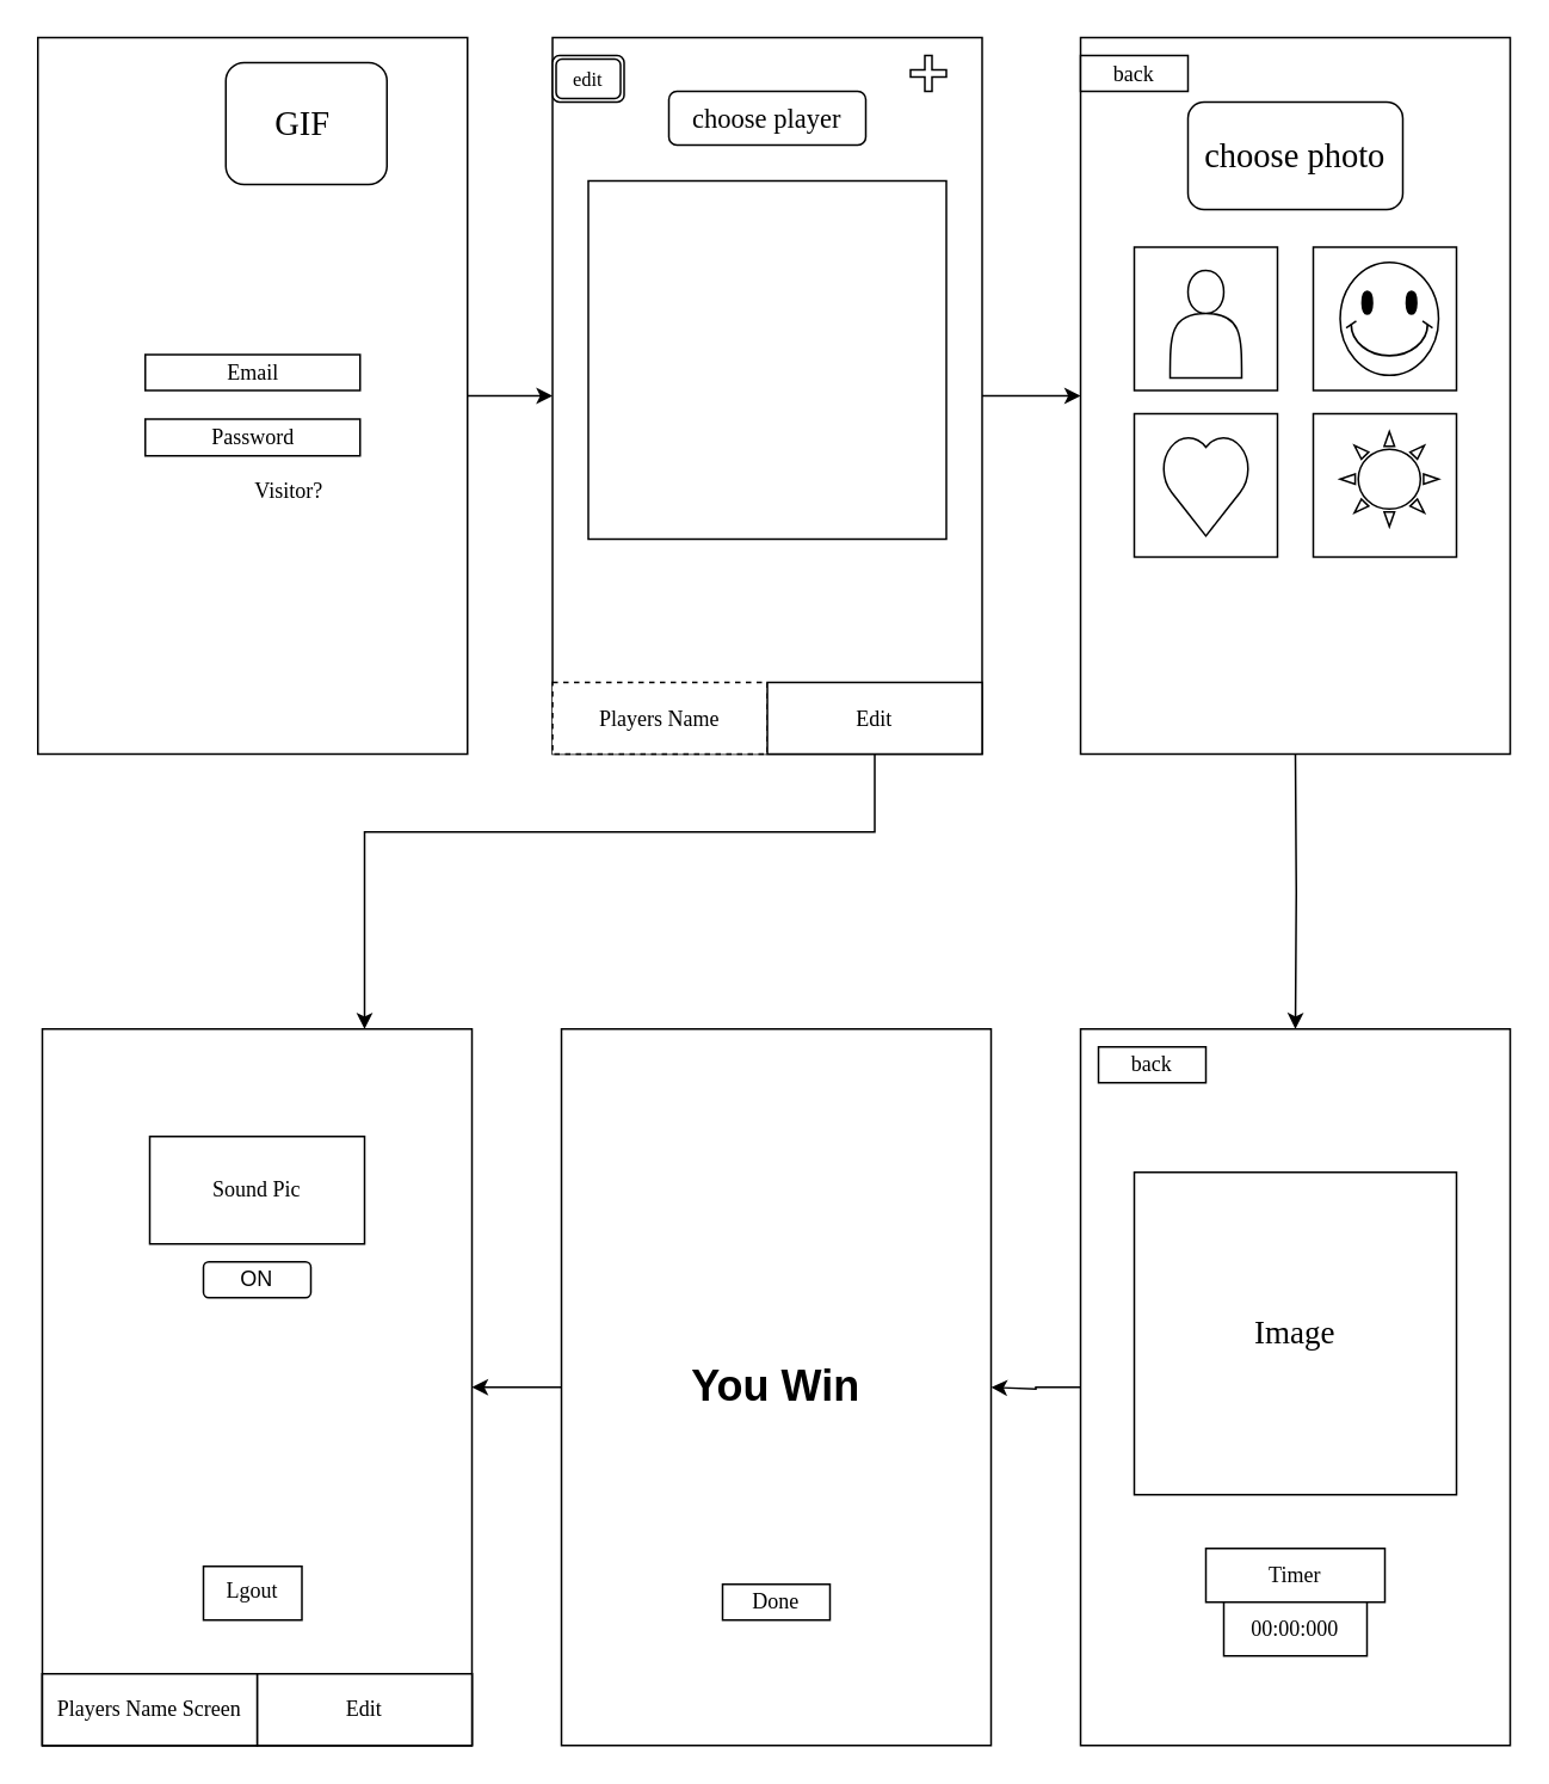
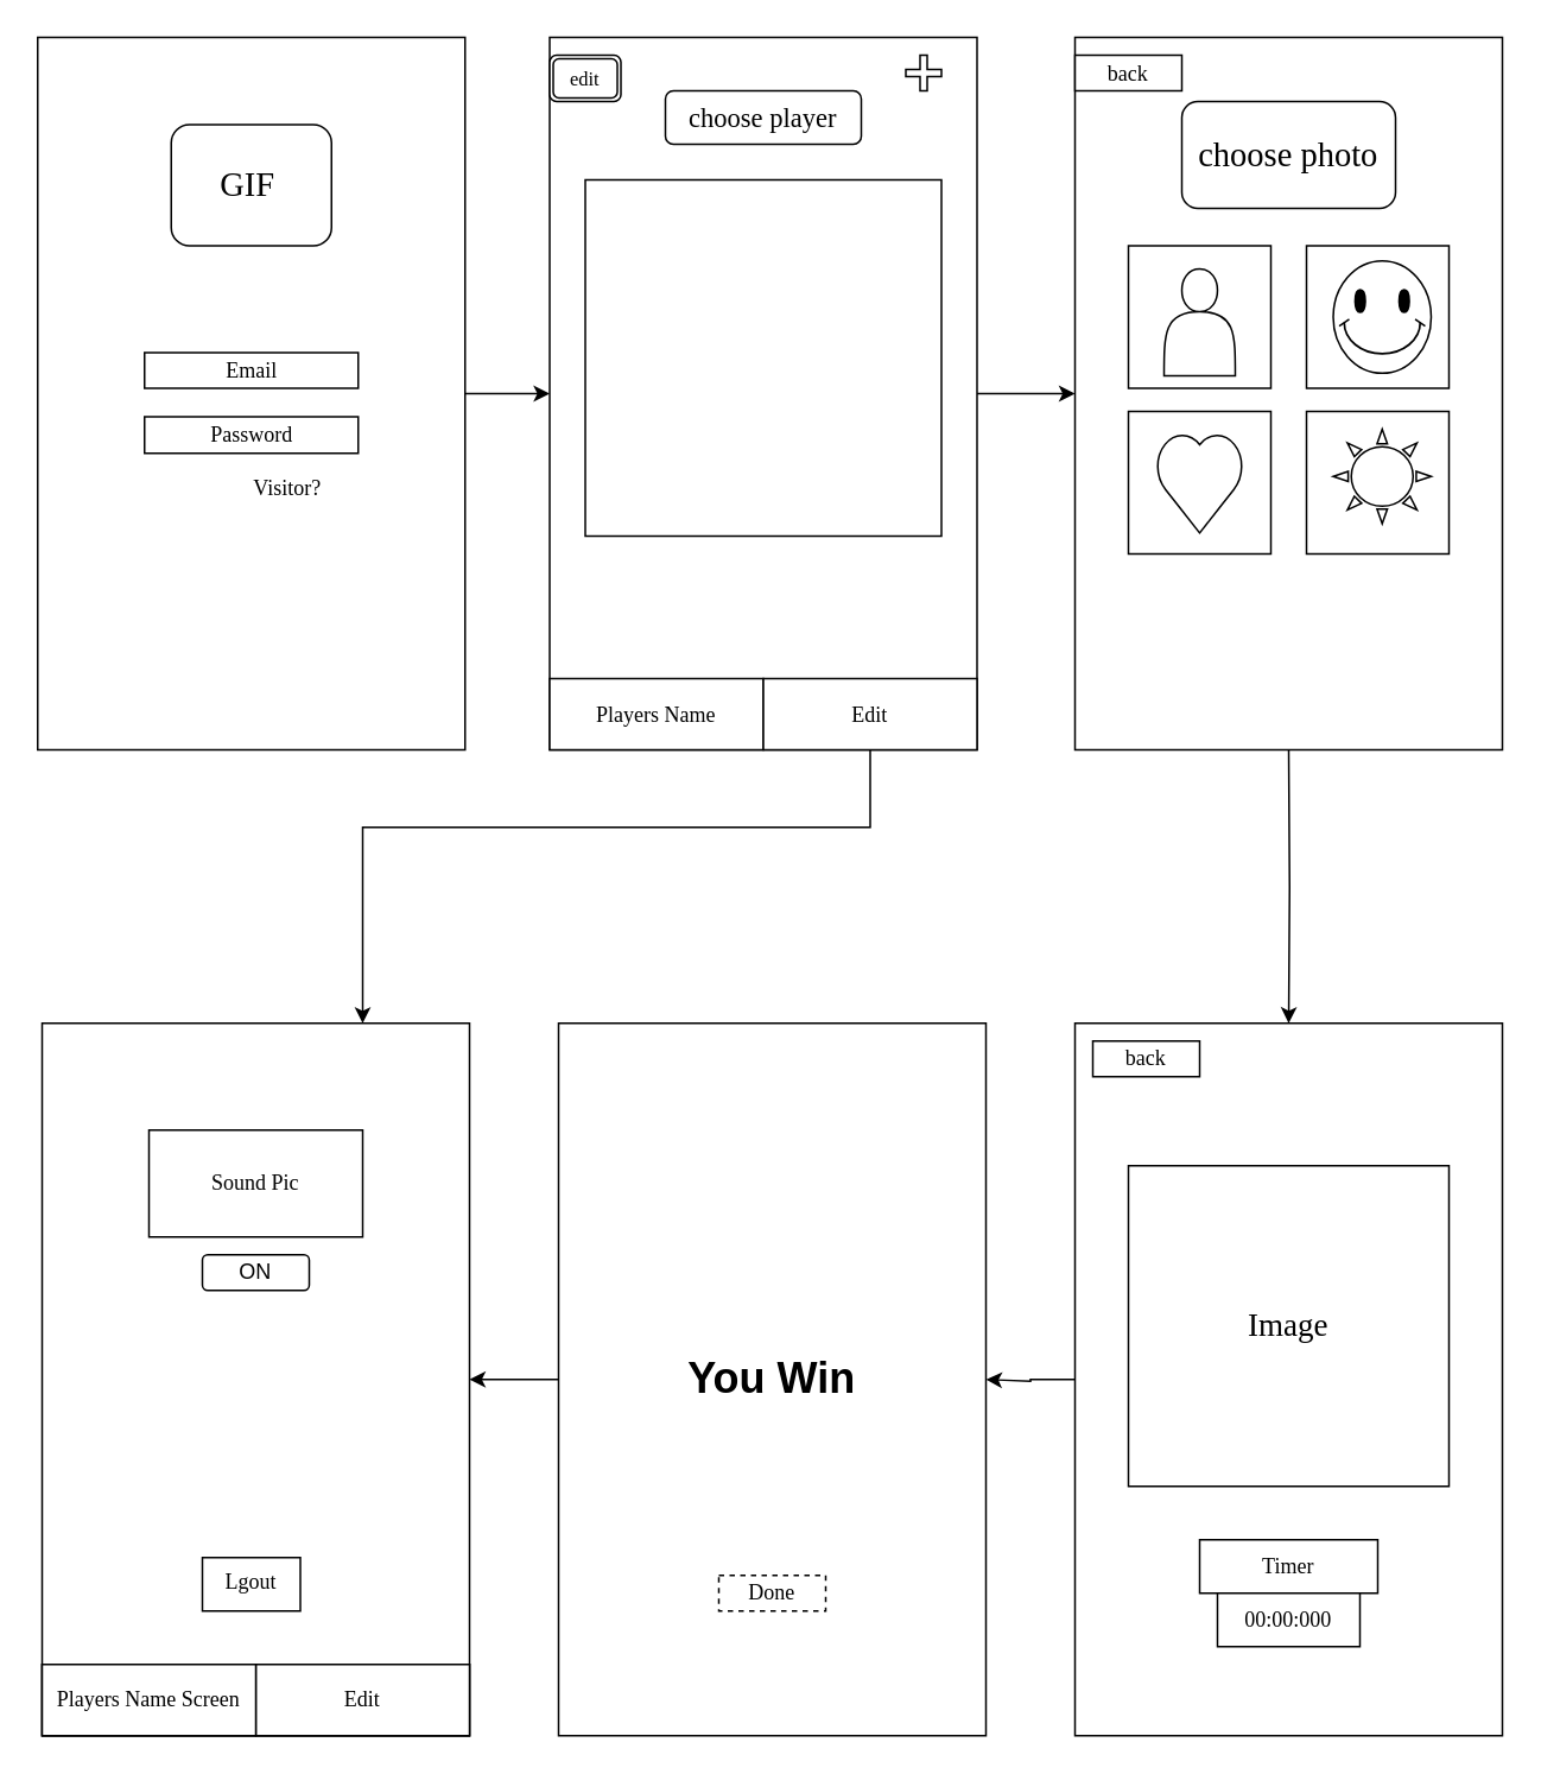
  <mxCell id="0" />
  <mxCell id="1" parent="0" />
  <mxCell id="2" style="edgeStyle=orthogonalEdgeStyle;rounded=0;orthogonalLoop=1;jettySize=auto;html=1;entryX=0.5;entryY=0;entryDx=0;entryDy=0;" edge="1" parent="1" source="3" target="39"><mxGeometry relative="1" as="geometry"><Array as="points"><mxPoint x="578" y="774" /><mxPoint x="578" y="775" /><mxPoint x="553" y="775" /></Array></mxGeometry></mxCell>
  <mxCell id="3" value="" style="rounded=0;whiteSpace=wrap;html=1;direction=south;" parent="1" vertex="1"><mxGeometry x="603" y="574" width="240" height="400" as="geometry" /></mxCell>
  <mxCell id="4" value="Image" style="whiteSpace=wrap;html=1;aspect=fixed;fontFamily=Comic Sans MS;fontSize=18;" parent="1" vertex="1"><mxGeometry x="633" y="654" width="180" height="180" as="geometry" /></mxCell>
  <mxCell id="5" value="back" style="rounded=0;whiteSpace=wrap;html=1;fontFamily=Comic Sans MS;" parent="1" vertex="1"><mxGeometry x="613" y="584" width="60" height="20" as="geometry" /></mxCell>
  <mxCell id="6" value="Timer" style="rounded=0;whiteSpace=wrap;html=1;fontFamily=Comic Sans MS;" parent="1" vertex="1"><mxGeometry x="673" y="864" width="100" height="30" as="geometry" /></mxCell>
  <mxCell id="7" value="" style="rounded=0;whiteSpace=wrap;html=1;direction=south;" vertex="1" parent="1"><mxGeometry x="603" y="20.5" width="240" height="400" as="geometry" /></mxCell>
  <mxCell id="8" style="edgeStyle=orthogonalEdgeStyle;rounded=0;orthogonalLoop=1;jettySize=auto;html=1;entryX=0;entryY=0.5;entryDx=0;entryDy=0;" edge="1" parent="1" target="3"><mxGeometry relative="1" as="geometry"><mxPoint x="723" y="420.5" as="sourcePoint" /></mxGeometry></mxCell>
  <mxCell id="9" value="" style="whiteSpace=wrap;html=1;aspect=fixed;fontFamily=Courier New;" vertex="1" parent="1"><mxGeometry x="633" y="230.5" width="80" height="80" as="geometry" /></mxCell>
  <mxCell id="10" value="" style="whiteSpace=wrap;html=1;aspect=fixed;fontFamily=Courier New;" vertex="1" parent="1"><mxGeometry x="733" y="137.5" width="80" height="80" as="geometry" /></mxCell>
  <mxCell id="11" value="" style="whiteSpace=wrap;html=1;aspect=fixed;fontFamily=Courier New;" vertex="1" parent="1"><mxGeometry x="633" y="137.5" width="80" height="80" as="geometry" /></mxCell>
  <mxCell id="12" value="" style="whiteSpace=wrap;html=1;aspect=fixed;fontFamily=Courier New;" vertex="1" parent="1"><mxGeometry x="733" y="230.5" width="80" height="80" as="geometry" /></mxCell>
  <mxCell id="13" value="&lt;font style=&quot;font-size: 19px&quot; face=&quot;Comic Sans MS&quot;&gt;choose photo&lt;/font&gt;" style="rounded=1;whiteSpace=wrap;html=1;fontFamily=Courier New;fontSize=15;" vertex="1" parent="1"><mxGeometry x="663" y="56.5" width="120" height="60" as="geometry" /></mxCell>
  <mxCell id="14" value="back" style="rounded=0;whiteSpace=wrap;html=1;fontFamily=Comic Sans MS;" vertex="1" parent="1"><mxGeometry x="603" y="30.5" width="60" height="20" as="geometry" /></mxCell>
  <mxCell id="15" value="" style="shape=actor;whiteSpace=wrap;html=1;fontFamily=Courier New;" vertex="1" parent="1"><mxGeometry x="653" y="150.5" width="40" height="60" as="geometry" /></mxCell>
  <mxCell id="16" value="" style="verticalLabelPosition=bottom;verticalAlign=top;html=1;shape=mxgraph.basic.smiley;labelBackgroundColor=#EA6B66;labelBorderColor=#EA6B66;fontFamily=Courier New;" vertex="1" parent="1"><mxGeometry x="748" y="146" width="55" height="63" as="geometry" /></mxCell>
  <mxCell id="17" value="" style="verticalLabelPosition=bottom;verticalAlign=top;html=1;shape=mxgraph.basic.sun;labelBackgroundColor=#EA6B66;labelBorderColor=#EA6B66;fontFamily=Courier New;" vertex="1" parent="1"><mxGeometry x="748" y="240.5" width="55" height="53" as="geometry" /></mxCell>
  <mxCell id="18" value="" style="verticalLabelPosition=bottom;verticalAlign=top;html=1;shape=mxgraph.basic.heart;labelBackgroundColor=#EA6B66;labelBorderColor=#EA6B66;fontFamily=Courier New;" vertex="1" parent="1"><mxGeometry x="648" y="242.25" width="50" height="56.5" as="geometry" /></mxCell>
  <mxCell id="19" style="edgeStyle=orthogonalEdgeStyle;rounded=0;orthogonalLoop=1;jettySize=auto;html=1;entryX=0.5;entryY=1;entryDx=0;entryDy=0;" edge="1" parent="1" source="20" target="22"><mxGeometry relative="1" as="geometry" /></mxCell>
  <mxCell id="20" value="" style="rounded=0;whiteSpace=wrap;html=1;direction=south;" vertex="1" parent="1"><mxGeometry x="20.5" y="20.5" width="240" height="400" as="geometry" /></mxCell>
  <mxCell id="21" style="edgeStyle=orthogonalEdgeStyle;rounded=0;orthogonalLoop=1;jettySize=auto;html=1;entryX=0.5;entryY=1;entryDx=0;entryDy=0;" edge="1" parent="1" source="22" target="7"><mxGeometry relative="1" as="geometry"><mxPoint x="593" y="220.5" as="targetPoint" /></mxGeometry></mxCell>
  <mxCell id="22" value="" style="rounded=0;whiteSpace=wrap;html=1;direction=south;" vertex="1" parent="1"><mxGeometry x="308" y="20.5" width="240" height="400" as="geometry" /></mxCell>
- <mxCell id="23" value="Players Name" style="rounded=0;whiteSpace=wrap;html=1;align=center;fontFamily=Comic Sans MS;dashed=1;" vertex="1" parent="1"><mxGeometry x="308" y="380.5" width="120" height="40" as="geometry" /></mxCell>
+ <mxCell id="23" value="Players Name" style="rounded=0;whiteSpace=wrap;html=1;align=center;fontFamily=Comic Sans MS;" vertex="1" parent="1"><mxGeometry x="308" y="380.5" width="120" height="40" as="geometry" /></mxCell>
  <mxCell id="24" value="&lt;font face=&quot;Comic Sans MS&quot; style=&quot;font-size: 15px&quot;&gt;choose player&lt;/font&gt;" style="rounded=1;whiteSpace=wrap;html=1;fontFamily=Courier New;" vertex="1" parent="1"><mxGeometry x="373" y="50.5" width="110" height="30" as="geometry" /></mxCell>
  <mxCell id="25" value="" style="whiteSpace=wrap;html=1;aspect=fixed;fontFamily=Courier New;fontSize=25;align=left;verticalAlign=top;" vertex="1" parent="1"><mxGeometry x="328" y="100.5" width="200" height="200" as="geometry" /></mxCell>
  <mxCell id="26" style="edgeStyle=orthogonalEdgeStyle;rounded=0;orthogonalLoop=1;jettySize=auto;html=1;entryX=0;entryY=0.25;entryDx=0;entryDy=0;" edge="1" parent="1" source="27" target="31"><mxGeometry relative="1" as="geometry"><Array as="points"><mxPoint x="488" y="464" /><mxPoint x="203" y="464" /></Array></mxGeometry></mxCell>
  <mxCell id="27" value="Edit" style="rounded=0;whiteSpace=wrap;html=1;align=center;fontFamily=Comic Sans MS;" vertex="1" parent="1"><mxGeometry x="428" y="380.5" width="120" height="40" as="geometry" /></mxCell>
  <mxCell id="28" value="" style="shape=cross;whiteSpace=wrap;html=1;labelBackgroundColor=#EA6B66;labelBorderColor=#EA6B66;fontFamily=Comic Sans MS;fontSize=25;fontColor=none;" vertex="1" parent="1"><mxGeometry x="508" y="30.5" width="20" height="20" as="geometry" /></mxCell>
  <mxCell id="29" value="edit" style="shape=ext;double=1;rounded=1;whiteSpace=wrap;html=1;labelBackgroundColor=none;labelBorderColor=none;fontFamily=Comic Sans MS;fontSize=11;fontColor=none;" vertex="1" parent="1"><mxGeometry x="308" y="30.5" width="40" height="26" as="geometry" /></mxCell>
- <mxCell id="30" value="&lt;font face=&quot;Comic Sans MS&quot;&gt;&lt;span style=&quot;font-size: 19px&quot;&gt;GIF&amp;nbsp;&lt;/span&gt;&lt;/font&gt;" style="rounded=1;whiteSpace=wrap;html=1;fontFamily=Courier New;fontSize=15;" vertex="1" parent="1"><mxGeometry x="125.5" y="34.5" width="90" height="68" as="geometry" /></mxCell>
+ <mxCell id="30" value="&lt;font face=&quot;Comic Sans MS&quot;&gt;&lt;span style=&quot;font-size: 19px&quot;&gt;GIF&amp;nbsp;&lt;/span&gt;&lt;/font&gt;" style="rounded=1;whiteSpace=wrap;html=1;fontFamily=Courier New;fontSize=15;" vertex="1" parent="1"><mxGeometry x="95.5" y="69.5" width="90" height="68" as="geometry" /></mxCell>
  <mxCell id="31" value="" style="rounded=0;whiteSpace=wrap;html=1;direction=south;" vertex="1" parent="1"><mxGeometry x="23" y="574" width="240" height="400" as="geometry" /></mxCell>
  <mxCell id="32" value="" style="rounded=0;whiteSpace=wrap;html=1;" vertex="1" parent="1"><mxGeometry x="23" y="934" width="240" height="40" as="geometry" /></mxCell>
  <mxCell id="33" value="Sound Pic" style="rounded=0;whiteSpace=wrap;html=1;fontFamily=Comic Sans MS;" vertex="1" parent="1"><mxGeometry x="83" y="634" width="120" height="60" as="geometry" /></mxCell>
  <mxCell id="34" value="Lgout" style="rounded=0;whiteSpace=wrap;html=1;fontFamily=Comic Sans MS;verticalAlign=top;" vertex="1" parent="1"><mxGeometry x="113" y="874" width="55" height="30" as="geometry" /></mxCell>
  <mxCell id="35" value="&lt;font&gt;Edit&lt;/font&gt;" style="rounded=0;whiteSpace=wrap;html=1;align=center;fontFamily=Comic Sans MS;" vertex="1" parent="1"><mxGeometry x="143" y="934" width="120" height="40" as="geometry" /></mxCell>
  <mxCell id="36" value="&lt;font&gt;Players Name Screen&lt;/font&gt;" style="rounded=0;whiteSpace=wrap;html=1;align=center;fontFamily=Comic Sans MS;" vertex="1" parent="1"><mxGeometry x="23" y="934" width="120" height="40" as="geometry" /></mxCell>
  <mxCell id="37" value="ON" style="rounded=1;whiteSpace=wrap;html=1;" vertex="1" parent="1"><mxGeometry x="113" y="704" width="60" height="20" as="geometry" /></mxCell>
  <mxCell id="38" style="edgeStyle=orthogonalEdgeStyle;rounded=0;orthogonalLoop=1;jettySize=auto;html=1;entryX=0.5;entryY=0;entryDx=0;entryDy=0;" edge="1" parent="1" source="39" target="31"><mxGeometry relative="1" as="geometry" /></mxCell>
  <mxCell id="39" value="&lt;h1&gt;You Win&lt;/h1&gt;" style="rounded=0;whiteSpace=wrap;html=1;direction=south;" vertex="1" parent="1"><mxGeometry x="313" y="574" width="240" height="400" as="geometry" /></mxCell>
  <mxCell id="40" value="00:00:000" style="rounded=0;whiteSpace=wrap;html=1;fontFamily=Comic Sans MS;" vertex="1" parent="1"><mxGeometry x="683" y="894" width="80" height="30" as="geometry" /></mxCell>
- <mxCell id="41" value="Done" style="rounded=0;whiteSpace=wrap;html=1;fontFamily=Comic Sans MS;" vertex="1" parent="1"><mxGeometry x="403" y="884" width="60" height="20" as="geometry" /></mxCell>
+ <mxCell id="41" value="Done" style="rounded=0;whiteSpace=wrap;html=1;fontFamily=Comic Sans MS;dashed=1;" vertex="1" parent="1"><mxGeometry x="403" y="884" width="60" height="20" as="geometry" /></mxCell>
  <mxCell id="42" value="Email" style="rounded=0;whiteSpace=wrap;html=1;fontFamily=Comic Sans MS;" vertex="1" parent="1"><mxGeometry x="80.5" y="197.5" width="120" height="20" as="geometry" /></mxCell>
  <mxCell id="43" value="Password" style="rounded=0;whiteSpace=wrap;html=1;fontFamily=Comic Sans MS;" vertex="1" parent="1"><mxGeometry x="80.5" y="233.5" width="120" height="20.5" as="geometry" /></mxCell>
  <mxCell id="44" value="Visitor?" style="rounded=0;whiteSpace=wrap;html=1;fontFamily=Comic Sans MS;strokeColor=none;" vertex="1" parent="1"><mxGeometry x="120.5" y="263.75" width="80" height="20" as="geometry" /></mxCell>
